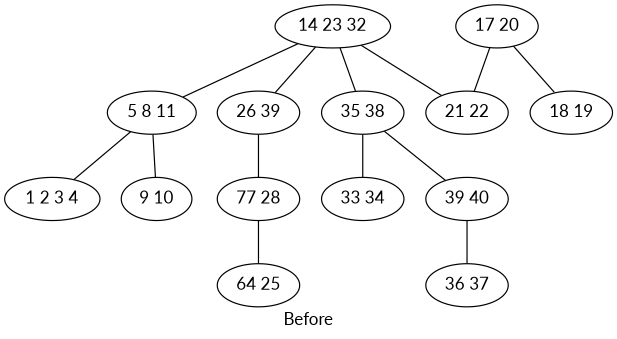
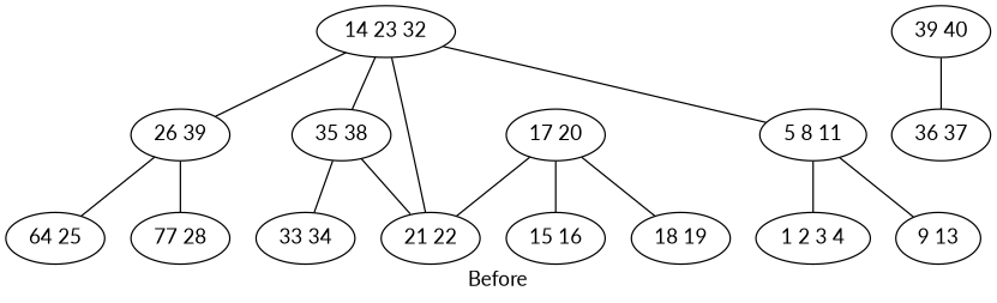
  graph {
    fontname=Lato
    label=Before
    node [fontname=Lato]
    edge [fontname=Lato]
    n1 [label="14 23 32"]
    n2 [label="5 8 11"]
    n3 [label="26 39"]
    n4 [label="35 38"]
    n5 [label="21 22"]
    n6 [label="1 2 3 4"]
-   n7 [label="9 10"]
+   n7 [label="9 13"]
    n8 [label="17 20"]
+   n9 [label="15 16"]
    n10 [label="18 19"]
    n11 [label="64 25"]
    n12 [label="77 28"]
    n13 [label="33 34"]
    n14 [label="39 40"]
    n15 [label="36 37"]
    n1 -- n2
    n1 -- n3
    n1 -- n4
    n1 -- n5
    n2 -- n6
    n2 -- n7
-   n12 -- n11
+   n3 -- n11
    n3 -- n12
    n4 -- n13
-   n4 -- n14
+   n4 -- n5
    n8 -- n5
+   n8 -- n9
    n8 -- n10
    n14 -- n15
  }
